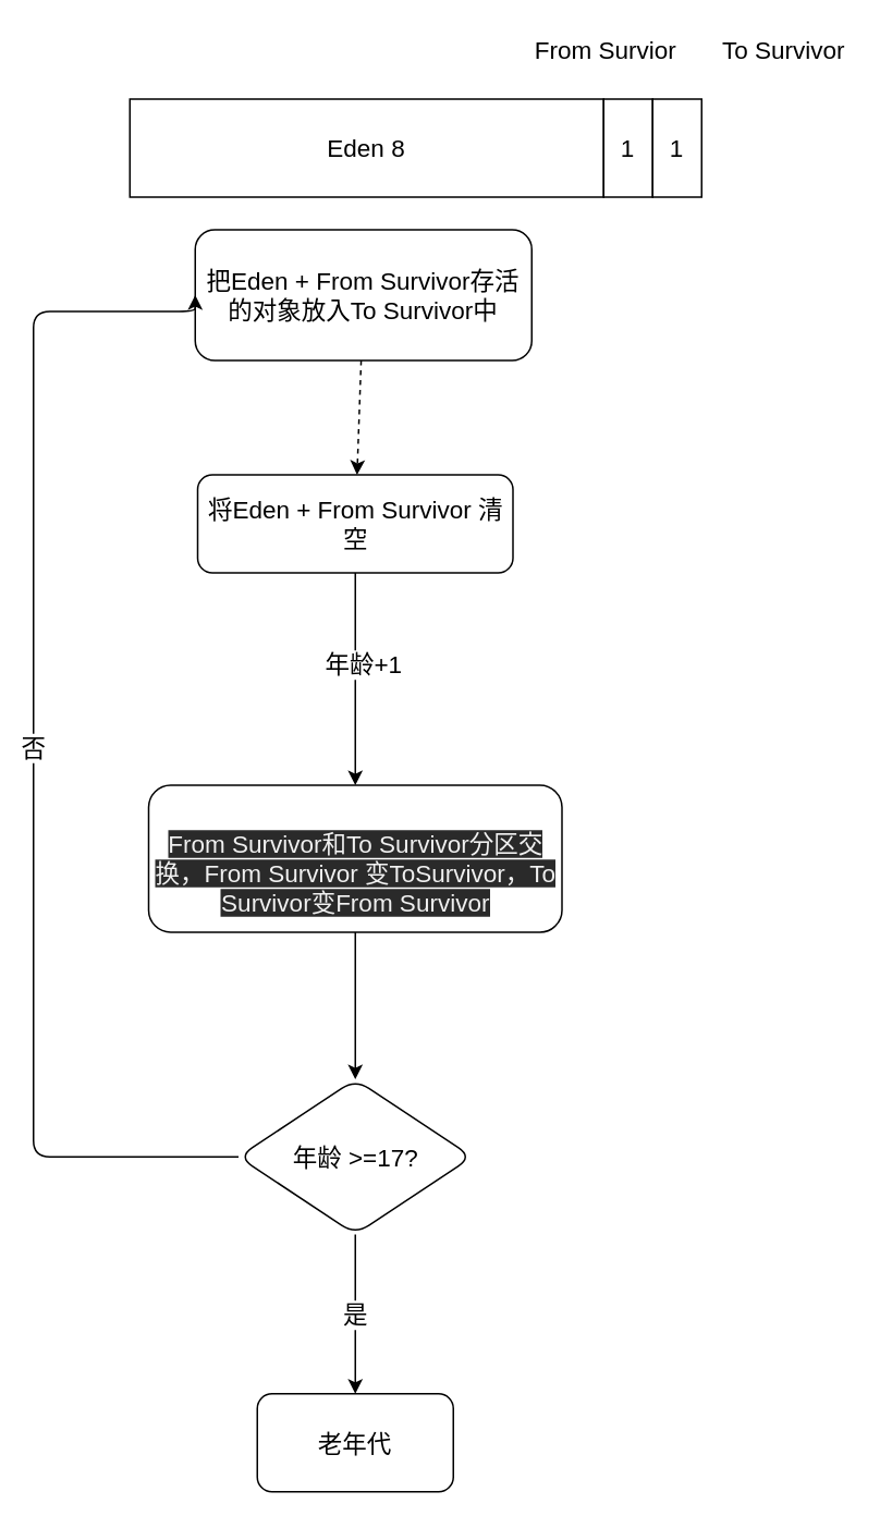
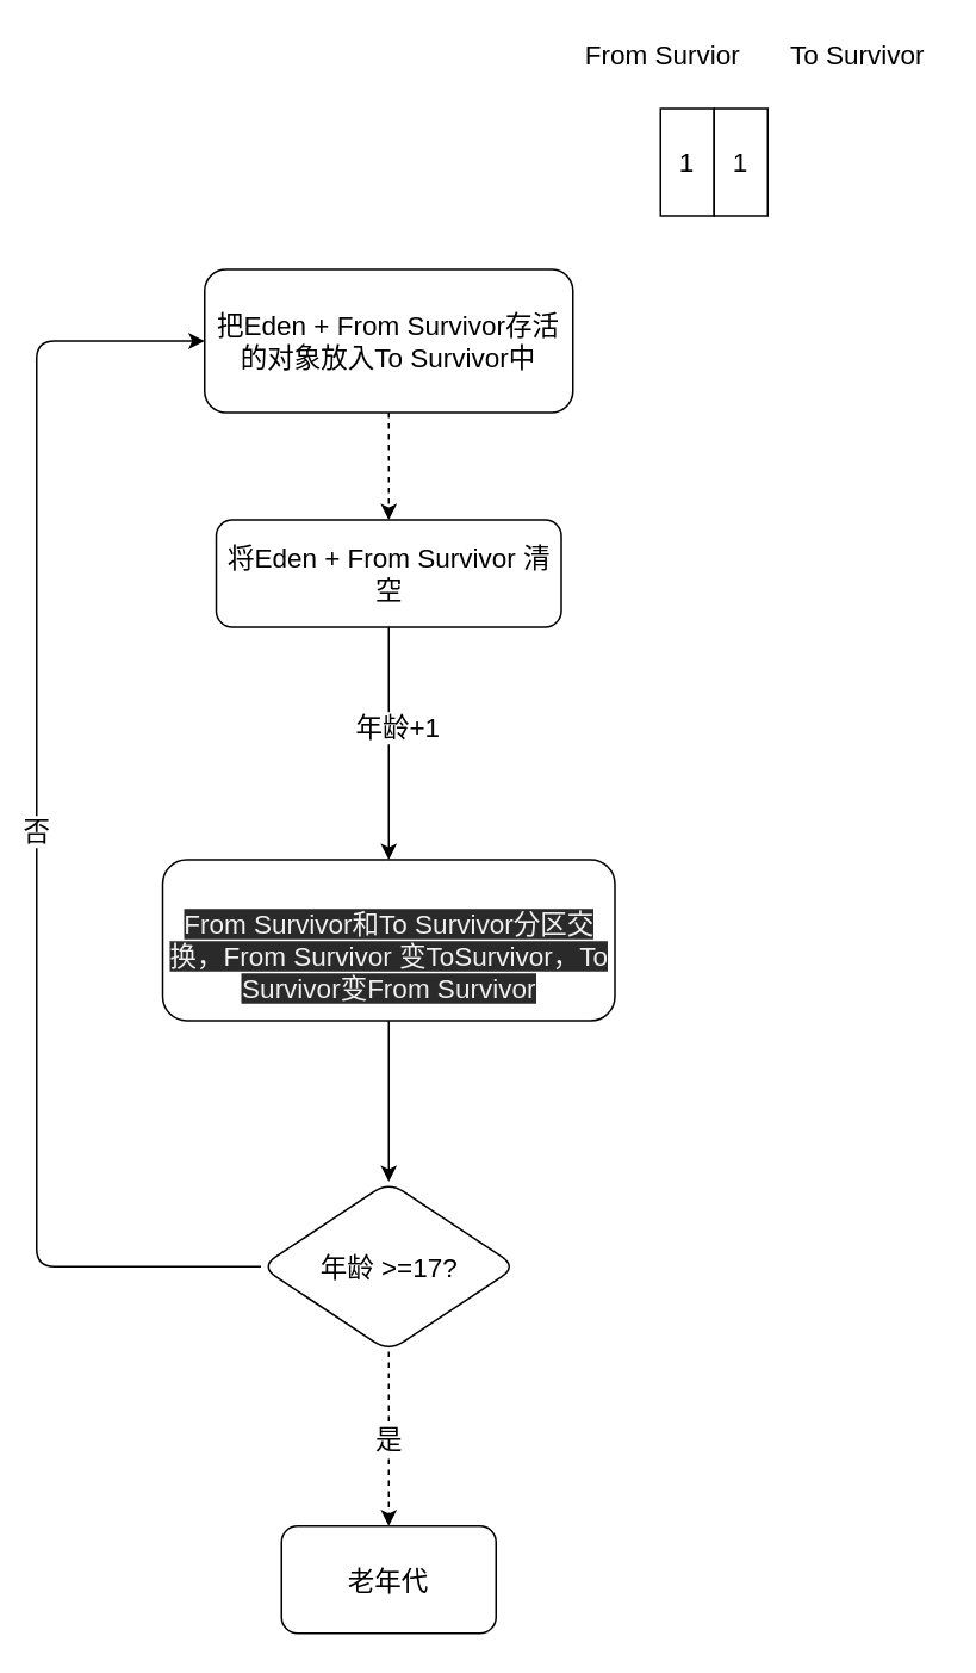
  <mxCell id="0" />
  <mxCell id="1" parent="0" />
- <mxCell id="2" value="Eden 8" style="rounded=0;whiteSpace=wrap;html=1;fontSize=15;" vertex="1" parent="1"><mxGeometry x="79" y="60" width="290" height="60" as="geometry" /></mxCell>
  <mxCell id="3" value="1" style="rounded=0;whiteSpace=wrap;html=1;fontSize=15;" vertex="1" parent="1"><mxGeometry x="369" y="60" width="30" height="60" as="geometry" /></mxCell>
  <mxCell id="4" value="1" style="rounded=0;whiteSpace=wrap;html=1;fontSize=15;" vertex="1" parent="1"><mxGeometry x="399" y="60" width="30" height="60" as="geometry" /></mxCell>
  <mxCell id="5" value="From Survior" style="text;html=1;align=center;verticalAlign=middle;resizable=0;points=[];autosize=1;strokeColor=none;fillColor=none;fontSize=15;" vertex="1" parent="1"><mxGeometry x="320" width="100" height="20" as="geometry" y="20" /></mxCell>
  <mxCell id="6" value="To Survivor" style="text;html=1;align=center;verticalAlign=middle;resizable=0;points=[];autosize=1;strokeColor=none;fillColor=none;fontSize=15;" vertex="1" parent="1"><mxGeometry x="434" width="90" height="20" as="geometry" y="20" /></mxCell>
  <mxCell id="7" value="" style="edgeStyle=none;html=1;fontSize=15;dashed=1;" edge="1" parent="1" source="8" target="11"><mxGeometry relative="1" as="geometry" /></mxCell>
- <mxCell id="8" value="把Eden + From Survivor存活的对象放入To Survivor中" style="rounded=1;whiteSpace=wrap;html=1;fontSize=15;" vertex="1" parent="1"><mxGeometry x="119" y="140" width="206" height="80" as="geometry" /></mxCell>
+ <mxCell id="8" value="把Eden + From Survivor存活的对象放入To Survivor中" style="rounded=1;whiteSpace=wrap;html=1;fontSize=15;" vertex="1" parent="1"><mxGeometry x="114" y="150" width="206" height="80" as="geometry" /></mxCell>
  <mxCell id="9" value="" style="edgeStyle=none;html=1;fontSize=15;" edge="1" parent="1" source="11" target="13"><mxGeometry relative="1" as="geometry" /></mxCell>
  <mxCell id="10" value="年龄+1" style="edgeLabel;html=1;align=center;verticalAlign=middle;resizable=0;points=[];fontSize=15;" vertex="1" connectable="0" parent="9"><mxGeometry x="-0.161" y="4" relative="1" as="geometry"><mxPoint as="offset" /></mxGeometry></mxCell>
  <mxCell id="11" value="将Eden + From Survivor 清空" style="whiteSpace=wrap;html=1;fontSize=15;rounded=1;" vertex="1" parent="1"><mxGeometry x="120.5" y="290" width="193" height="60" as="geometry" /></mxCell>
  <mxCell id="12" value="" style="edgeStyle=none;html=1;fontSize=15;" edge="1" parent="1" source="13" target="16"><mxGeometry relative="1" as="geometry" /></mxCell>
  <mxCell id="13" value="&lt;br&gt;&lt;span style=&quot;color: rgb(240 , 240 , 240) ; font-family: &amp;#34;helvetica&amp;#34; ; font-size: 15px ; font-style: normal ; font-weight: 400 ; letter-spacing: normal ; text-align: center ; text-indent: 0px ; text-transform: none ; word-spacing: 0px ; background-color: rgb(42 , 42 , 42) ; display: inline ; float: none&quot;&gt;From Survivor和To Survivor分区交换，From Survivor 变ToSurvivor，To Survivor变From Survivor&lt;/span&gt;&lt;br&gt;" style="whiteSpace=wrap;html=1;fontSize=15;rounded=1;" vertex="1" parent="1"><mxGeometry x="90.5" y="480" width="253" height="90" as="geometry" /></mxCell>
- <mxCell id="14" value="是" style="edgeStyle=none;html=1;fontSize=15;" edge="1" parent="1" source="16" target="17"><mxGeometry relative="1" as="geometry" /></mxCell>
+ <mxCell id="14" value="是" style="edgeStyle=none;html=1;fontSize=15;dashed=1;" edge="1" parent="1" source="16" target="17"><mxGeometry relative="1" as="geometry" /></mxCell>
  <mxCell id="15" value="否" style="edgeStyle=orthogonalEdgeStyle;html=1;fontSize=15;entryX=0;entryY=0.5;entryDx=0;entryDy=0;" edge="1" parent="1" source="16" target="8"><mxGeometry relative="1" as="geometry"><mxPoint x="30" y="180" as="targetPoint" /><Array as="points"><mxPoint x="20" y="708" /><mxPoint x="20" y="190" /></Array></mxGeometry></mxCell>
  <mxCell id="16" value="年龄 &amp;gt;=17?" style="rhombus;whiteSpace=wrap;html=1;fontSize=15;rounded=1;" vertex="1" parent="1"><mxGeometry x="145.5" y="660" width="143" height="95" as="geometry" /></mxCell>
  <mxCell id="17" value="老年代" style="whiteSpace=wrap;html=1;fontSize=15;rounded=1;" vertex="1" parent="1"><mxGeometry x="157" y="852.5" width="120" height="60" as="geometry" /></mxCell>
